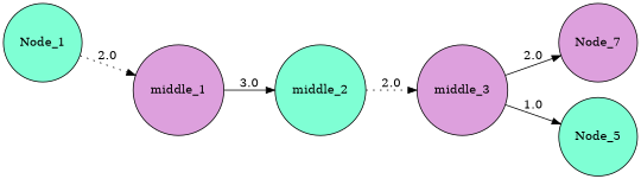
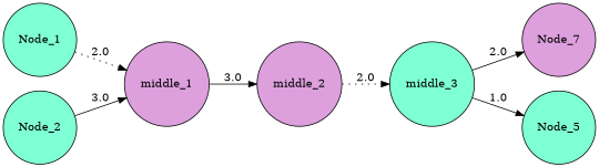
  digraph {
    rankdir=LR
    node [fillcolor=aquamarine shape=circle style=filled]
    edge [style=solid]
    middle_1 [fillcolor=plum]
    Node_1
-   middle_2
-   middle_3 [fillcolor=plum]
+   middle_2 [fillcolor=plum]
+   middle_3
+   Node_2
    n6 [fillcolor=plum label=Node_7]
    Node_5
    middle_1 -> middle_2 [label=3.0]
    Node_1 -> middle_1 [label=2.0 style=dotted]
    middle_2 -> middle_3 [label=2.0 style=dotted]
    middle_3 -> n6 [label=2.0]
    middle_3 -> Node_5 [label=1.0]
+   Node_2 -> middle_1 [label=3.0]
  }
